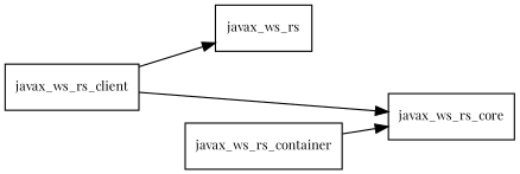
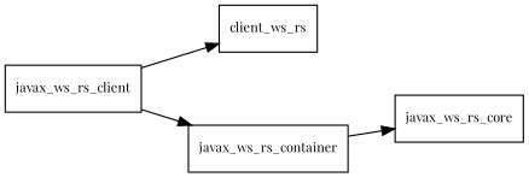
  digraph {
    fontname="Playfair Display"
    rankdir=LR
    node [fontname="Playfair Display" fontsize=10.0 shape=box]
    edge [fontname="Playfair Display"]
    javax_ws_rs_client
-   javax_ws_rs
+   javax_ws_rs [label=client_ws_rs]
    javax_ws_rs_core
    javax_ws_rs_container
    javax_ws_rs_client -> javax_ws_rs
-   javax_ws_rs_client -> javax_ws_rs_core
+   javax_ws_rs_client -> javax_ws_rs_container
    javax_ws_rs_container -> javax_ws_rs_core
  }
